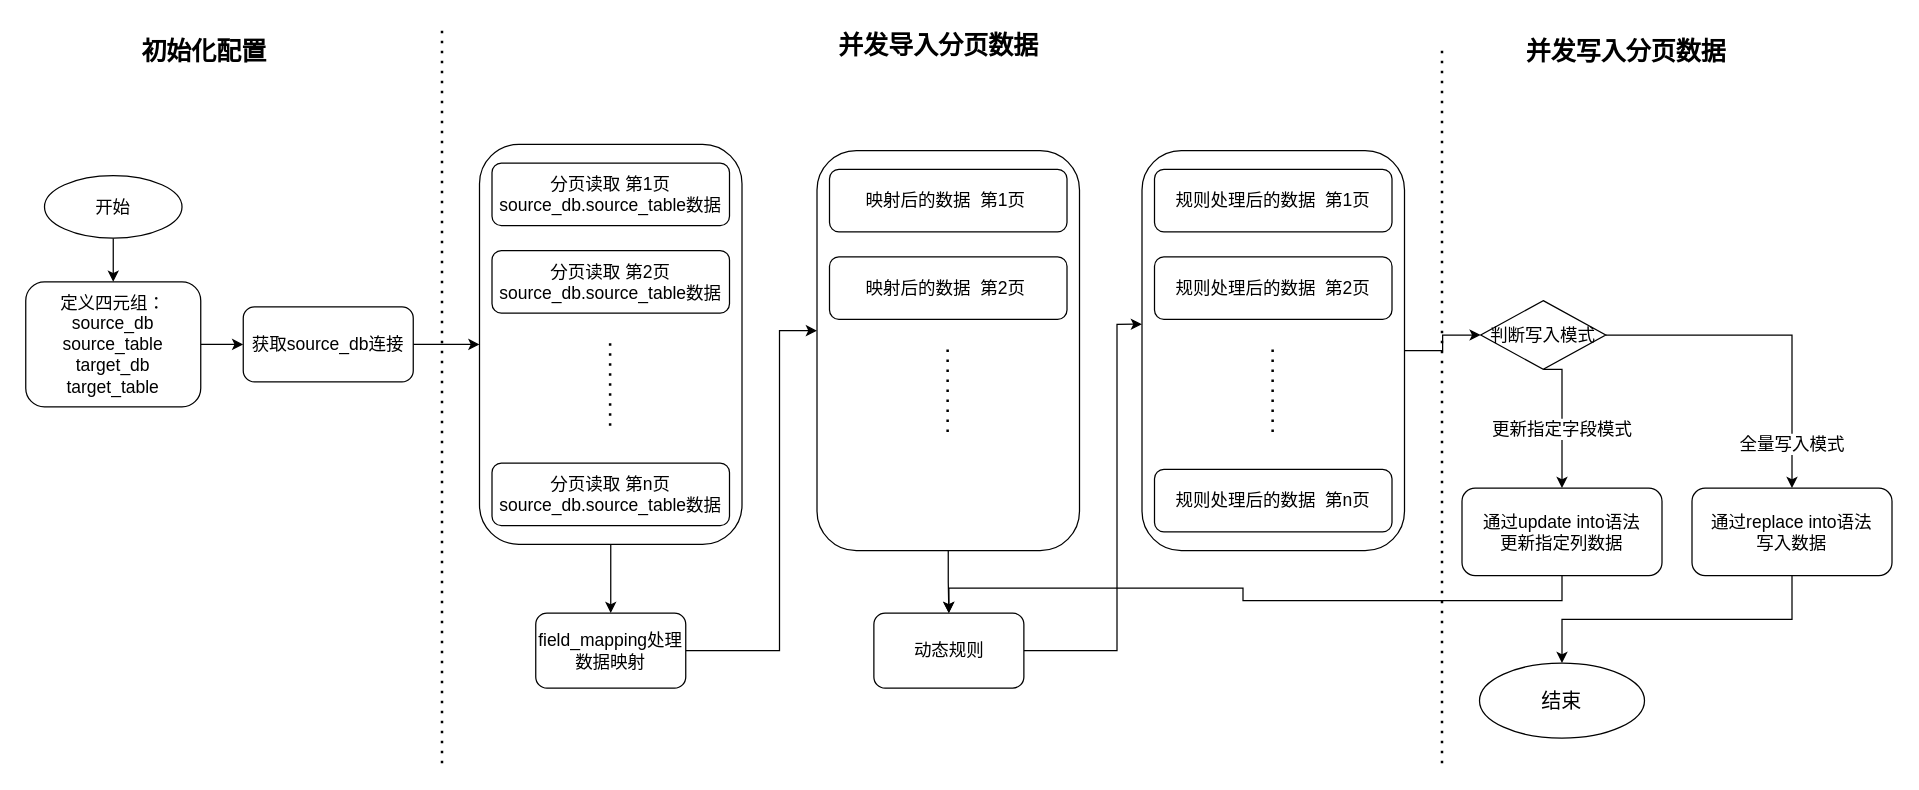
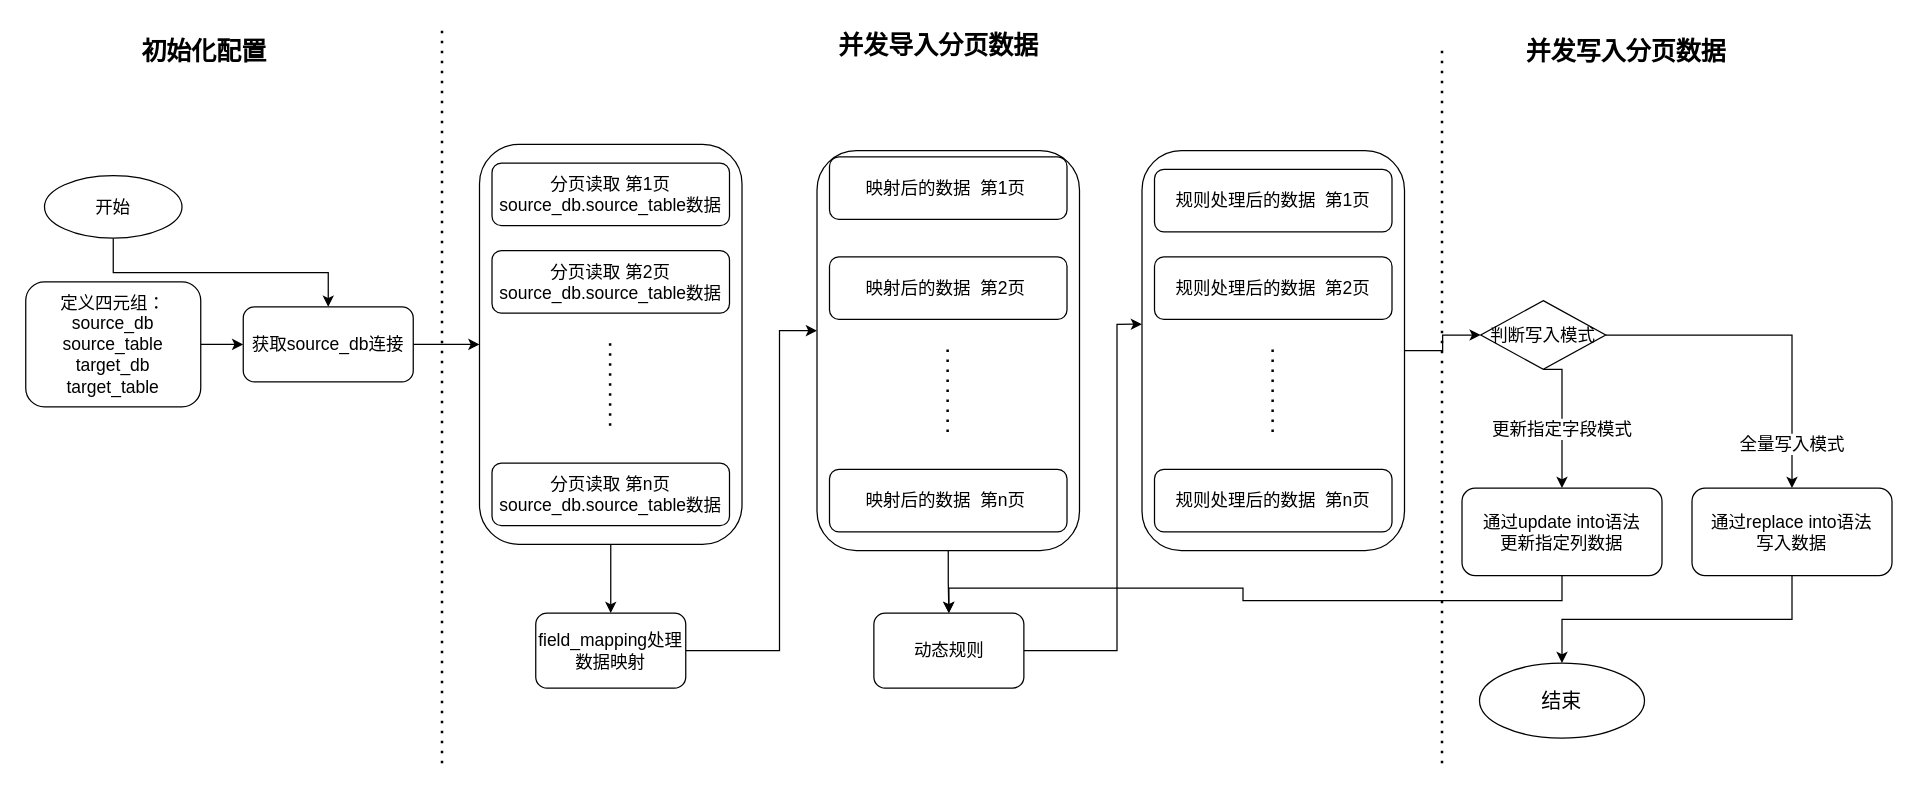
  <mxCell id="0" />
  <mxCell id="1" parent="0" />
  <mxCell id="2" value="" style="edgeStyle=orthogonalEdgeStyle;rounded=0;orthogonalLoop=1;jettySize=auto;html=1;" parent="1" source="3" target="16" edge="1"><mxGeometry relative="1" as="geometry" /></mxCell>
  <mxCell id="3" value="" style="rounded=1;whiteSpace=wrap;html=1;" parent="1" vertex="1"><mxGeometry x="383" y="115" width="210" height="320" as="geometry" /></mxCell>
- <mxCell id="4" style="edgeStyle=orthogonalEdgeStyle;rounded=0;orthogonalLoop=1;jettySize=auto;html=1;exitX=0.5;exitY=1;exitDx=0;exitDy=0;entryX=0.5;entryY=0;entryDx=0;entryDy=0;" parent="1" source="5" target="7" edge="1"><mxGeometry relative="1" as="geometry" /></mxCell>
+ <mxCell id="4" style="edgeStyle=orthogonalEdgeStyle;rounded=0;orthogonalLoop=1;jettySize=auto;html=1;exitX=0.5;exitY=1;exitDx=0;exitDy=0;" parent="1" source="5" target="9" edge="1"><mxGeometry relative="1" as="geometry" /></mxCell>
  <mxCell id="5" value="&lt;font style=&quot;font-size: 14px&quot;&gt;开始&lt;/font&gt;" style="ellipse;whiteSpace=wrap;html=1;" parent="1" vertex="1"><mxGeometry x="35" y="140" width="110" height="50" as="geometry" /></mxCell>
  <mxCell id="6" style="edgeStyle=orthogonalEdgeStyle;rounded=0;orthogonalLoop=1;jettySize=auto;html=1;exitX=1;exitY=0.5;exitDx=0;exitDy=0;entryX=0;entryY=0.5;entryDx=0;entryDy=0;" parent="1" source="7" target="9" edge="1"><mxGeometry relative="1" as="geometry" /></mxCell>
  <mxCell id="7" value="&lt;span style=&quot;font-size: 14px&quot;&gt;定义四元组：&lt;/span&gt;&lt;br style=&quot;font-size: 14px&quot;&gt;&lt;span style=&quot;font-size: 14px&quot;&gt;source_db&lt;/span&gt;&lt;br style=&quot;font-size: 14px&quot;&gt;&lt;span style=&quot;font-size: 14px&quot;&gt;source_table&lt;/span&gt;&lt;br style=&quot;font-size: 14px&quot;&gt;&lt;span style=&quot;font-size: 14px&quot;&gt;target_db&lt;/span&gt;&lt;br style=&quot;font-size: 14px&quot;&gt;&lt;span style=&quot;font-size: 14px&quot;&gt;target_table&lt;/span&gt;" style="rounded=1;whiteSpace=wrap;html=1;" parent="1" vertex="1"><mxGeometry x="20" y="225" width="140" height="100" as="geometry" /></mxCell>
  <mxCell id="8" style="edgeStyle=orthogonalEdgeStyle;rounded=0;orthogonalLoop=1;jettySize=auto;html=1;exitX=1;exitY=0.5;exitDx=0;exitDy=0;entryX=0;entryY=0.5;entryDx=0;entryDy=0;" parent="1" source="9" target="3" edge="1"><mxGeometry relative="1" as="geometry" /></mxCell>
  <mxCell id="9" value="&lt;font style=&quot;font-size: 14px&quot;&gt;获取source_db连接&lt;/font&gt;" style="rounded=1;whiteSpace=wrap;html=1;" parent="1" vertex="1"><mxGeometry x="194" y="245" width="136" height="60" as="geometry" /></mxCell>
  <mxCell id="10" value="&lt;font style=&quot;font-size: 14px&quot;&gt;分页读取 第1页 source_db.source_table数据&lt;/font&gt;" style="rounded=1;whiteSpace=wrap;html=1;" parent="1" vertex="1"><mxGeometry x="393" y="130" width="190" height="50" as="geometry" /></mxCell>
  <mxCell id="11" value="&lt;font style=&quot;font-size: 14px&quot;&gt;分页读取 第2页 source_db.source_table数据&lt;/font&gt;" style="rounded=1;whiteSpace=wrap;html=1;" parent="1" vertex="1"><mxGeometry x="393" y="200" width="190" height="50" as="geometry" /></mxCell>
  <mxCell id="12" value="&lt;font style=&quot;font-size: 14px&quot;&gt;分页读取 第n页 source_db.source_table数据&lt;/font&gt;" style="rounded=1;whiteSpace=wrap;html=1;" parent="1" vertex="1"><mxGeometry x="393" y="370" width="190" height="50" as="geometry" /></mxCell>
  <mxCell id="13" value="&lt;font size=&quot;1&quot;&gt;&lt;b style=&quot;font-size: 20px&quot;&gt;并发导入分页数据&lt;/b&gt;&lt;/font&gt;" style="text;html=1;strokeColor=none;fillColor=none;align=center;verticalAlign=middle;whiteSpace=wrap;rounded=0;" parent="1" vertex="1"><mxGeometry x="643" y="25" width="215" height="20" as="geometry" /></mxCell>
  <mxCell id="14" value="" style="endArrow=none;dashed=1;html=1;dashPattern=1 3;strokeWidth=2;" parent="1" edge="1"><mxGeometry width="50" height="50" relative="1" as="geometry"><mxPoint x="487.5" y="340" as="sourcePoint" /><mxPoint x="487.5" y="270" as="targetPoint" /></mxGeometry></mxCell>
  <mxCell id="15" style="edgeStyle=orthogonalEdgeStyle;rounded=0;orthogonalLoop=1;jettySize=auto;html=1;exitX=1;exitY=0.5;exitDx=0;exitDy=0;entryX=0;entryY=0.45;entryDx=0;entryDy=0;entryPerimeter=0;" parent="1" source="16" target="20" edge="1"><mxGeometry relative="1" as="geometry"><Array as="points"><mxPoint x="623" y="520" /><mxPoint x="623" y="264" /></Array></mxGeometry></mxCell>
  <mxCell id="16" value="&lt;font style=&quot;font-size: 14px&quot;&gt;field_mapping处理数据映射&lt;/font&gt;" style="rounded=1;whiteSpace=wrap;html=1;" parent="1" vertex="1"><mxGeometry x="428" y="490" width="120" height="60" as="geometry" /></mxCell>
  <mxCell id="17" value="" style="endArrow=none;dashed=1;html=1;dashPattern=1 3;strokeWidth=2;" parent="1" edge="1"><mxGeometry width="50" height="50" relative="1" as="geometry"><mxPoint x="353" y="610" as="sourcePoint" /><mxPoint x="353" y="20" as="targetPoint" /></mxGeometry></mxCell>
  <mxCell id="18" value="&lt;font style=&quot;font-size: 20px&quot;&gt;&lt;b&gt;初始化配置&lt;/b&gt;&lt;/font&gt;" style="text;html=1;strokeColor=none;fillColor=none;align=center;verticalAlign=middle;whiteSpace=wrap;rounded=0;" parent="1" vertex="1"><mxGeometry x="93" y="20" width="140" height="40" as="geometry" /></mxCell>
  <mxCell id="19" style="edgeStyle=orthogonalEdgeStyle;rounded=0;orthogonalLoop=1;jettySize=auto;html=1;exitX=0.5;exitY=1;exitDx=0;exitDy=0;entryX=0.5;entryY=0;entryDx=0;entryDy=0;" parent="1" source="20" target="32" edge="1"><mxGeometry relative="1" as="geometry" /></mxCell>
  <mxCell id="20" value="" style="rounded=1;whiteSpace=wrap;html=1;" parent="1" vertex="1"><mxGeometry x="653" y="120" width="210" height="320" as="geometry" /></mxCell>
- <mxCell id="21" value="&lt;font style=&quot;font-size: 14px&quot;&gt;映射后的数据&amp;nbsp; 第1页&amp;nbsp;&lt;/font&gt;" style="rounded=1;whiteSpace=wrap;html=1;" parent="1" vertex="1"><mxGeometry x="663" y="135" width="190" height="50" as="geometry" /></mxCell>
+ <mxCell id="21" value="&lt;font style=&quot;font-size: 14px&quot;&gt;映射后的数据&amp;nbsp; 第1页&amp;nbsp;&lt;/font&gt;" style="rounded=1;whiteSpace=wrap;html=1;" parent="1" vertex="1"><mxGeometry x="663" y="125" width="190" height="50" as="geometry" /></mxCell>
  <mxCell id="22" value="&lt;span style=&quot;font-size: 14px&quot;&gt;映射后的数据&amp;nbsp; 第2页&amp;nbsp;&lt;/span&gt;" style="rounded=1;whiteSpace=wrap;html=1;" parent="1" vertex="1"><mxGeometry x="663" y="205" width="190" height="50" as="geometry" /></mxCell>
+ <mxCell id="23" value="&lt;span style=&quot;font-size: 14px&quot;&gt;映射后的数据&amp;nbsp; 第n页&amp;nbsp;&lt;/span&gt;" style="rounded=1;whiteSpace=wrap;html=1;" parent="1" vertex="1"><mxGeometry x="663" y="375" width="190" height="50" as="geometry" /></mxCell>
  <mxCell id="24" value="" style="endArrow=none;dashed=1;html=1;dashPattern=1 3;strokeWidth=2;" parent="1" edge="1"><mxGeometry width="50" height="50" relative="1" as="geometry"><mxPoint x="757.5" y="345" as="sourcePoint" /><mxPoint x="757.5" y="275" as="targetPoint" /></mxGeometry></mxCell>
  <mxCell id="25" style="edgeStyle=orthogonalEdgeStyle;rounded=0;orthogonalLoop=1;jettySize=auto;html=1;exitX=1;exitY=0.5;exitDx=0;exitDy=0;entryX=0;entryY=0.5;entryDx=0;entryDy=0;" edge="1" parent="1" source="26" target="40"><mxGeometry relative="1" as="geometry" /></mxCell>
  <mxCell id="26" value="" style="rounded=1;whiteSpace=wrap;html=1;" parent="1" vertex="1"><mxGeometry x="913" y="120" width="210" height="320" as="geometry" /></mxCell>
  <mxCell id="27" value="&lt;font style=&quot;font-size: 14px&quot;&gt;规则处理后的数据&amp;nbsp; 第1页&lt;/font&gt;" style="rounded=1;whiteSpace=wrap;html=1;" parent="1" vertex="1"><mxGeometry x="923" y="135" width="190" height="50" as="geometry" /></mxCell>
  <mxCell id="28" value="&lt;span style=&quot;font-size: 14px&quot;&gt;规则处理后的数据&amp;nbsp; 第2页&lt;/span&gt;" style="rounded=1;whiteSpace=wrap;html=1;" parent="1" vertex="1"><mxGeometry x="923" y="205" width="190" height="50" as="geometry" /></mxCell>
  <mxCell id="29" value="&lt;span style=&quot;font-size: 14px&quot;&gt;规则处理后的数据&amp;nbsp; 第n页&lt;/span&gt;" style="rounded=1;whiteSpace=wrap;html=1;" parent="1" vertex="1"><mxGeometry x="923" y="375" width="190" height="50" as="geometry" /></mxCell>
  <mxCell id="30" value="" style="endArrow=none;dashed=1;html=1;dashPattern=1 3;strokeWidth=2;" parent="1" edge="1"><mxGeometry width="50" height="50" relative="1" as="geometry"><mxPoint x="1017.5" y="345" as="sourcePoint" /><mxPoint x="1017.5" y="275" as="targetPoint" /></mxGeometry></mxCell>
  <mxCell id="31" style="edgeStyle=orthogonalEdgeStyle;rounded=0;orthogonalLoop=1;jettySize=auto;html=1;exitX=1;exitY=0.5;exitDx=0;exitDy=0;entryX=0;entryY=0.434;entryDx=0;entryDy=0;entryPerimeter=0;" parent="1" source="32" target="26" edge="1"><mxGeometry relative="1" as="geometry"><Array as="points"><mxPoint x="893" y="520" /><mxPoint x="893" y="259" /></Array></mxGeometry></mxCell>
  <mxCell id="32" value="&lt;font style=&quot;font-size: 14px&quot;&gt;动态规则&lt;/font&gt;" style="rounded=1;whiteSpace=wrap;html=1;" parent="1" vertex="1"><mxGeometry x="698.5" y="490" width="120" height="60" as="geometry" /></mxCell>
  <mxCell id="33" value="" style="endArrow=none;dashed=1;html=1;dashPattern=1 3;strokeWidth=2;" parent="1" edge="1"><mxGeometry width="50" height="50" relative="1" as="geometry"><mxPoint x="1153" y="610" as="sourcePoint" /><mxPoint x="1153" y="40" as="targetPoint" /></mxGeometry></mxCell>
  <mxCell id="34" style="edgeStyle=orthogonalEdgeStyle;rounded=0;orthogonalLoop=1;jettySize=auto;html=1;exitX=0.5;exitY=1;exitDx=0;exitDy=0;entryX=0.5;entryY=0;entryDx=0;entryDy=0;" parent="1" source="35" target="37" edge="1"><mxGeometry relative="1" as="geometry" /></mxCell>
  <mxCell id="35" value="&lt;font style=&quot;font-size: 14px&quot;&gt;通过replace into语法&lt;br&gt;写入数据&lt;/font&gt;" style="rounded=1;whiteSpace=wrap;html=1;" parent="1" vertex="1"><mxGeometry x="1353" y="390" width="160" height="70" as="geometry" /></mxCell>
  <mxCell id="36" value="&lt;font size=&quot;1&quot;&gt;&lt;b style=&quot;font-size: 20px&quot;&gt;并发写入分页数据&lt;/b&gt;&lt;/font&gt;" style="text;html=1;strokeColor=none;fillColor=none;align=center;verticalAlign=middle;whiteSpace=wrap;rounded=0;" parent="1" vertex="1"><mxGeometry x="1193" y="30" width="215" height="20" as="geometry" /></mxCell>
  <mxCell id="37" value="&lt;font style=&quot;font-size: 16px&quot;&gt;结束&lt;/font&gt;" style="ellipse;whiteSpace=wrap;html=1;" parent="1" vertex="1"><mxGeometry x="1183" y="530" width="132" height="60" as="geometry" /></mxCell>
  <mxCell id="38" value="&lt;font style=&quot;font-size: 14px&quot;&gt;全量写入模式&lt;/font&gt;" style="edgeStyle=orthogonalEdgeStyle;rounded=0;orthogonalLoop=1;jettySize=auto;html=1;exitX=1;exitY=0.5;exitDx=0;exitDy=0;entryX=0.5;entryY=0;entryDx=0;entryDy=0;" edge="1" parent="1" source="40" target="35"><mxGeometry x="0.738" relative="1" as="geometry"><mxPoint as="offset" /></mxGeometry></mxCell>
  <mxCell id="39" value="&lt;font style=&quot;font-size: 14px&quot;&gt;更新指定字段模式&lt;/font&gt;" style="edgeStyle=orthogonalEdgeStyle;rounded=0;orthogonalLoop=1;jettySize=auto;html=1;exitX=0.5;exitY=1;exitDx=0;exitDy=0;entryX=0.5;entryY=0;entryDx=0;entryDy=0;" edge="1" parent="1" source="40" target="42"><mxGeometry x="0.143" relative="1" as="geometry"><Array as="points"><mxPoint x="1249" y="350" /><mxPoint x="1249" y="350" /></Array><mxPoint as="offset" /></mxGeometry></mxCell>
  <mxCell id="40" value="&lt;font style=&quot;font-size: 14px&quot;&gt;判断写入模式&lt;/font&gt;" style="rhombus;whiteSpace=wrap;html=1;" vertex="1" parent="1"><mxGeometry x="1184" y="240" width="100" height="55" as="geometry" /></mxCell>
  <mxCell id="41" style="edgeStyle=orthogonalEdgeStyle;rounded=0;orthogonalLoop=1;jettySize=auto;html=1;exitX=0.5;exitY=1;exitDx=0;exitDy=0;" edge="1" parent="1" source="42" target="32"><mxGeometry relative="1" as="geometry" /></mxCell>
  <mxCell id="42" value="&lt;font style=&quot;font-size: 14px&quot;&gt;通过update into语法&lt;br&gt;更新指定列数据&lt;/font&gt;" style="rounded=1;whiteSpace=wrap;html=1;" vertex="1" parent="1"><mxGeometry x="1169" y="390" width="160" height="70" as="geometry" /></mxCell>
